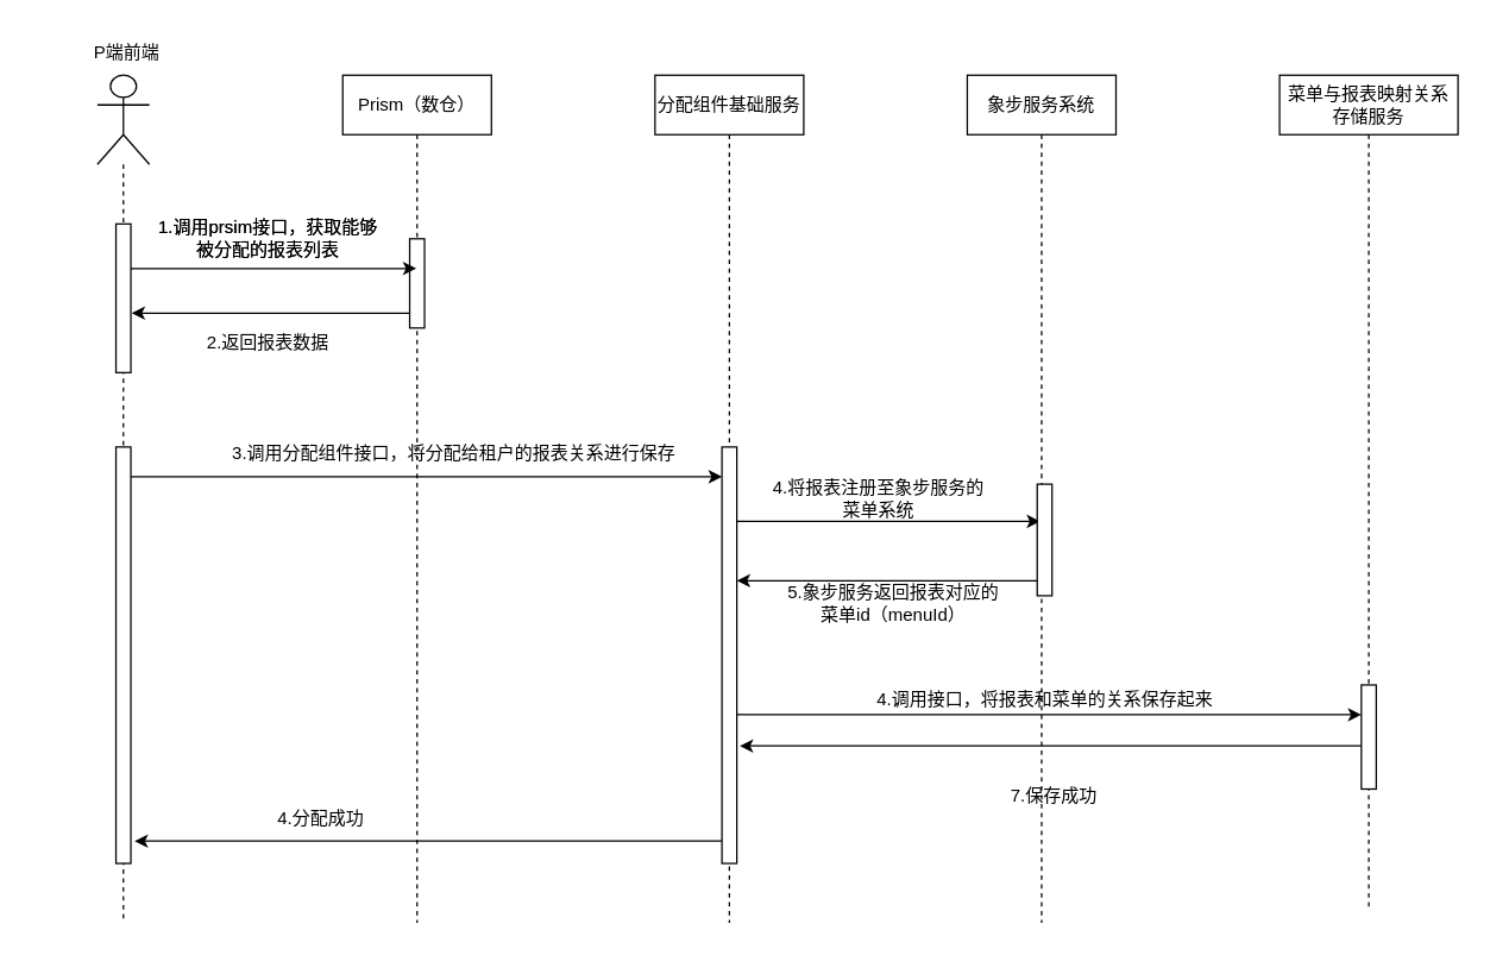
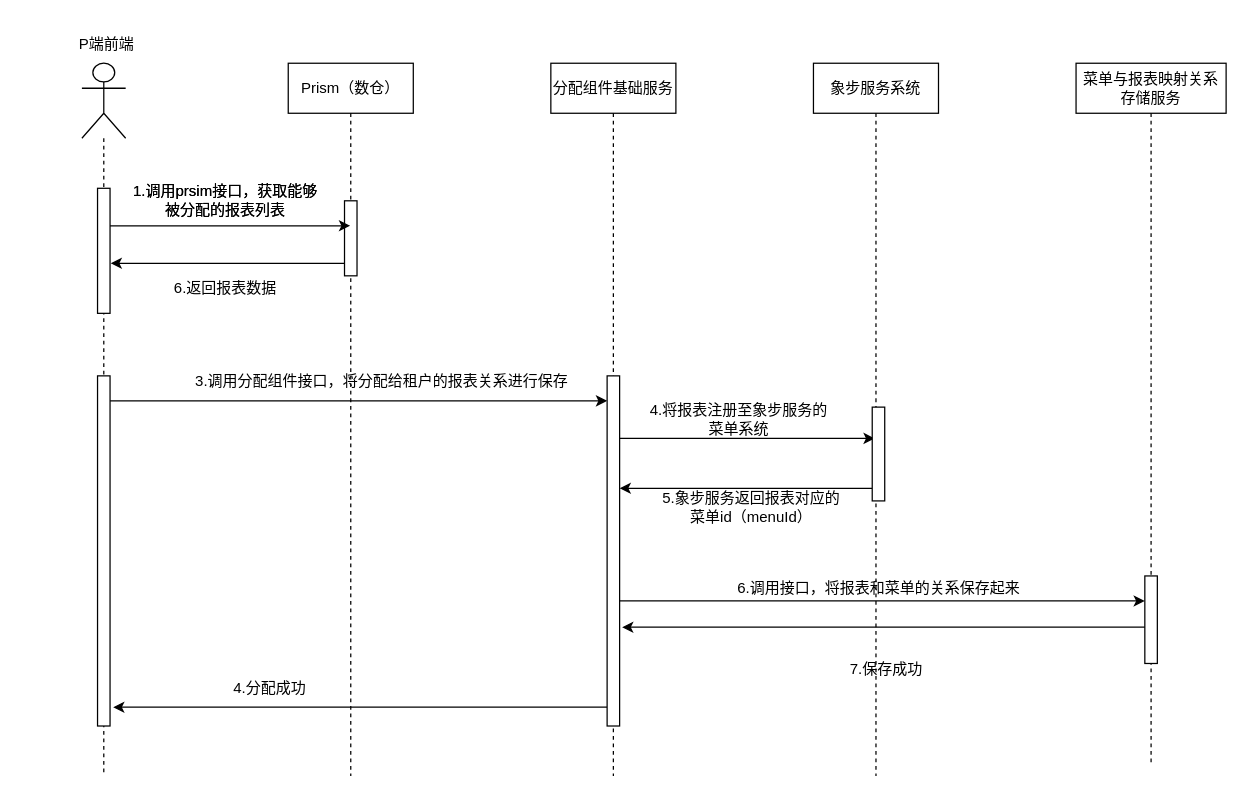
  <mxCell id="0" />
  <mxCell id="1" parent="0" />
  <mxCell id="2" value="" style="shape=umlLifeline;participant=umlActor;perimeter=lifelinePerimeter;whiteSpace=wrap;html=1;container=1;collapsible=0;recursiveResize=0;verticalAlign=top;spacingTop=36;outlineConnect=0;fontColor=none;size=60;" vertex="1" parent="1"><mxGeometry x="65" y="50" width="35" height="570" as="geometry" /></mxCell>
  <mxCell id="3" value="" style="html=1;points=[];perimeter=orthogonalPerimeter;fontColor=none;" vertex="1" parent="2"><mxGeometry x="12.5" y="100" width="10" height="100" as="geometry" /></mxCell>
  <mxCell id="4" value="P端前端" style="text;html=1;strokeColor=none;fillColor=none;align=center;verticalAlign=middle;whiteSpace=wrap;rounded=0;fontColor=none;rotation=0;" vertex="1" parent="1"><mxGeometry x="20" y="20" width="130" height="30" as="geometry" /></mxCell>
  <mxCell id="5" value="&lt;span&gt;Prism（数仓）&lt;/span&gt;" style="shape=umlLifeline;perimeter=lifelinePerimeter;whiteSpace=wrap;html=1;container=1;collapsible=0;recursiveResize=0;outlineConnect=0;fontColor=none;" vertex="1" parent="1"><mxGeometry x="230" y="50" width="100" height="570" as="geometry" /></mxCell>
  <mxCell id="6" value="" style="html=1;points=[];perimeter=orthogonalPerimeter;fontColor=none;" vertex="1" parent="5"><mxGeometry x="45" y="110" width="10" height="60" as="geometry" /></mxCell>
  <mxCell id="7" value="&lt;span&gt;分配组件基础服务&lt;/span&gt;" style="shape=umlLifeline;perimeter=lifelinePerimeter;whiteSpace=wrap;html=1;container=1;collapsible=0;recursiveResize=0;outlineConnect=0;fontColor=none;" vertex="1" parent="1"><mxGeometry x="440" y="50" width="100" height="570" as="geometry" /></mxCell>
  <mxCell id="8" value="&lt;span&gt;象步服务系统&lt;/span&gt;" style="shape=umlLifeline;perimeter=lifelinePerimeter;whiteSpace=wrap;html=1;container=1;collapsible=0;recursiveResize=0;outlineConnect=0;fontColor=none;" vertex="1" parent="1"><mxGeometry x="650" y="50" width="100" height="570" as="geometry" /></mxCell>
  <mxCell id="9" value="&lt;span&gt;菜单与报表映射关系&lt;/span&gt;&lt;br&gt;&lt;span&gt;存储服务&lt;/span&gt;" style="shape=umlLifeline;perimeter=lifelinePerimeter;whiteSpace=wrap;html=1;container=1;collapsible=0;recursiveResize=0;outlineConnect=0;fontColor=none;" vertex="1" parent="1"><mxGeometry x="860" y="50" width="120" height="560" as="geometry" /></mxCell>
  <mxCell id="10" value="" style="html=1;points=[];perimeter=orthogonalPerimeter;fontColor=none;" vertex="1" parent="9"><mxGeometry x="55" y="410" width="10" height="70" as="geometry" /></mxCell>
  <mxCell id="11" style="edgeStyle=orthogonalEdgeStyle;rounded=0;orthogonalLoop=1;jettySize=auto;html=1;fontColor=none;" edge="1" parent="1" source="3" target="5"><mxGeometry relative="1" as="geometry"><mxPoint x="220" y="190" as="targetPoint" /><Array as="points"><mxPoint x="180" y="180" /><mxPoint x="180" y="180" /></Array></mxGeometry></mxCell>
  <mxCell id="12" value="1.调用prsim接口，获取能够被分配的报表列表" style="text;html=1;strokeColor=none;fillColor=none;align=center;verticalAlign=middle;whiteSpace=wrap;rounded=0;fontColor=none;" vertex="1" parent="1"><mxGeometry x="100" y="150" width="160" height="20" as="geometry" /></mxCell>
  <mxCell id="13" style="edgeStyle=orthogonalEdgeStyle;rounded=0;orthogonalLoop=1;jettySize=auto;html=1;fontColor=none;" edge="1" parent="1" source="6"><mxGeometry relative="1" as="geometry"><mxPoint x="88" y="210" as="targetPoint" /><Array as="points"><mxPoint x="87" y="210" /></Array></mxGeometry></mxCell>
  <mxCell id="14" value="1.调用prsim接口，获取能够被分配的报表列表" style="text;html=1;strokeColor=none;fillColor=none;align=center;verticalAlign=middle;whiteSpace=wrap;rounded=0;fontColor=none;" vertex="1" parent="1"><mxGeometry x="100" y="150" width="160" height="20" as="geometry" /></mxCell>
- <mxCell id="15" value="2.返回报表数据" style="text;html=1;strokeColor=none;fillColor=none;align=center;verticalAlign=middle;whiteSpace=wrap;rounded=0;fontColor=none;" vertex="1" parent="1"><mxGeometry x="100" y="220" width="160" height="20" as="geometry" /></mxCell>
+ <mxCell id="15" value="6.返回报表数据" style="text;html=1;strokeColor=none;fillColor=none;align=center;verticalAlign=middle;whiteSpace=wrap;rounded=0;fontColor=none;" vertex="1" parent="1"><mxGeometry x="100" y="220" width="160" height="20" as="geometry" /></mxCell>
  <mxCell id="16" style="edgeStyle=orthogonalEdgeStyle;rounded=0;orthogonalLoop=1;jettySize=auto;html=1;fontColor=none;" edge="1" parent="1" source="17" target="21"><mxGeometry relative="1" as="geometry"><Array as="points"><mxPoint x="400" y="320" /><mxPoint x="400" y="320" /></Array></mxGeometry></mxCell>
  <mxCell id="17" value="" style="html=1;points=[];perimeter=orthogonalPerimeter;fontColor=none;" vertex="1" parent="1"><mxGeometry x="77.5" y="300" width="10" height="280" as="geometry" /></mxCell>
  <mxCell id="18" style="edgeStyle=orthogonalEdgeStyle;rounded=0;orthogonalLoop=1;jettySize=auto;html=1;fontColor=none;" edge="1" parent="1" source="21" target="10"><mxGeometry relative="1" as="geometry"><Array as="points"><mxPoint x="880" y="480" /><mxPoint x="880" y="480" /></Array></mxGeometry></mxCell>
  <mxCell id="19" style="edgeStyle=orthogonalEdgeStyle;rounded=0;orthogonalLoop=1;jettySize=auto;html=1;fontColor=none;" edge="1" parent="1" source="21"><mxGeometry relative="1" as="geometry"><mxPoint x="699" y="350" as="targetPoint" /><Array as="points"><mxPoint x="699" y="350" /></Array></mxGeometry></mxCell>
  <mxCell id="20" style="edgeStyle=orthogonalEdgeStyle;rounded=0;orthogonalLoop=1;jettySize=auto;html=1;fontColor=none;" edge="1" parent="1" source="21"><mxGeometry relative="1" as="geometry"><mxPoint x="90" y="565" as="targetPoint" /><Array as="points"><mxPoint x="390" y="565" /><mxPoint x="390" y="565" /></Array></mxGeometry></mxCell>
  <mxCell id="21" value="" style="html=1;points=[];perimeter=orthogonalPerimeter;fontColor=none;" vertex="1" parent="1"><mxGeometry x="485" y="300" width="10" height="280" as="geometry" /></mxCell>
  <mxCell id="22" value="3.调用分配组件接口，将分配给租户的报表关系进行保存" style="text;html=1;strokeColor=none;fillColor=none;align=center;verticalAlign=middle;whiteSpace=wrap;rounded=0;fontColor=none;" vertex="1" parent="1"><mxGeometry x="150" y="295" width="310" height="20" as="geometry" /></mxCell>
  <mxCell id="23" style="edgeStyle=orthogonalEdgeStyle;rounded=0;orthogonalLoop=1;jettySize=auto;html=1;entryX=1;entryY=0.321;entryDx=0;entryDy=0;entryPerimeter=0;fontColor=none;" edge="1" parent="1" source="24" target="21"><mxGeometry relative="1" as="geometry"><Array as="points"><mxPoint x="650" y="390" /><mxPoint x="650" y="390" /></Array></mxGeometry></mxCell>
  <mxCell id="24" value="" style="html=1;points=[];perimeter=orthogonalPerimeter;fontColor=none;" vertex="1" parent="1"><mxGeometry x="697" y="325" width="10" height="75" as="geometry" /></mxCell>
  <mxCell id="25" value="4.将报表注册至象步服务的&lt;br&gt;菜单系统" style="text;html=1;align=center;verticalAlign=middle;resizable=0;points=[];autosize=1;strokeColor=none;fontColor=none;" vertex="1" parent="1"><mxGeometry x="510" y="320" width="160" height="30" as="geometry" /></mxCell>
  <mxCell id="26" value="5.象步服务返回报表对应的&lt;br&gt;菜单id（menuId）" style="text;html=1;align=center;verticalAlign=middle;resizable=0;points=[];autosize=1;strokeColor=none;fontColor=none;" vertex="1" parent="1"><mxGeometry x="520" y="390" width="160" height="30" as="geometry" /></mxCell>
- <mxCell id="27" value="4.调用接口，将报表和菜单的关系保存起来" style="text;html=1;align=center;verticalAlign=middle;resizable=0;points=[];autosize=1;strokeColor=none;fontColor=none;" vertex="1" parent="1"><mxGeometry x="582" y="460" width="240" height="20" as="geometry" /></mxCell>
+ <mxCell id="27" value="6.调用接口，将报表和菜单的关系保存起来" style="text;html=1;align=center;verticalAlign=middle;resizable=0;points=[];autosize=1;strokeColor=none;fontColor=none;" vertex="1" parent="1"><mxGeometry x="582" y="460" width="240" height="20" as="geometry" /></mxCell>
  <mxCell id="28" style="edgeStyle=orthogonalEdgeStyle;rounded=0;orthogonalLoop=1;jettySize=auto;html=1;fontColor=none;" edge="1" parent="1" source="10"><mxGeometry relative="1" as="geometry"><mxPoint x="497" y="501" as="targetPoint" /><Array as="points"><mxPoint x="840" y="501" /><mxPoint x="840" y="501" /></Array></mxGeometry></mxCell>
  <mxCell id="29" value="7.保存成功" style="text;html=1;align=center;verticalAlign=middle;resizable=0;points=[];autosize=1;strokeColor=none;fontColor=none;" vertex="1" parent="1"><mxGeometry x="673" y="525" width="70" height="20" as="geometry" /></mxCell>
  <mxCell id="30" value="4.分配成功" style="text;html=1;align=center;verticalAlign=middle;resizable=0;points=[];autosize=1;strokeColor=none;fontColor=none;" vertex="1" parent="1"><mxGeometry x="180" y="540" width="70" height="20" as="geometry" /></mxCell>
